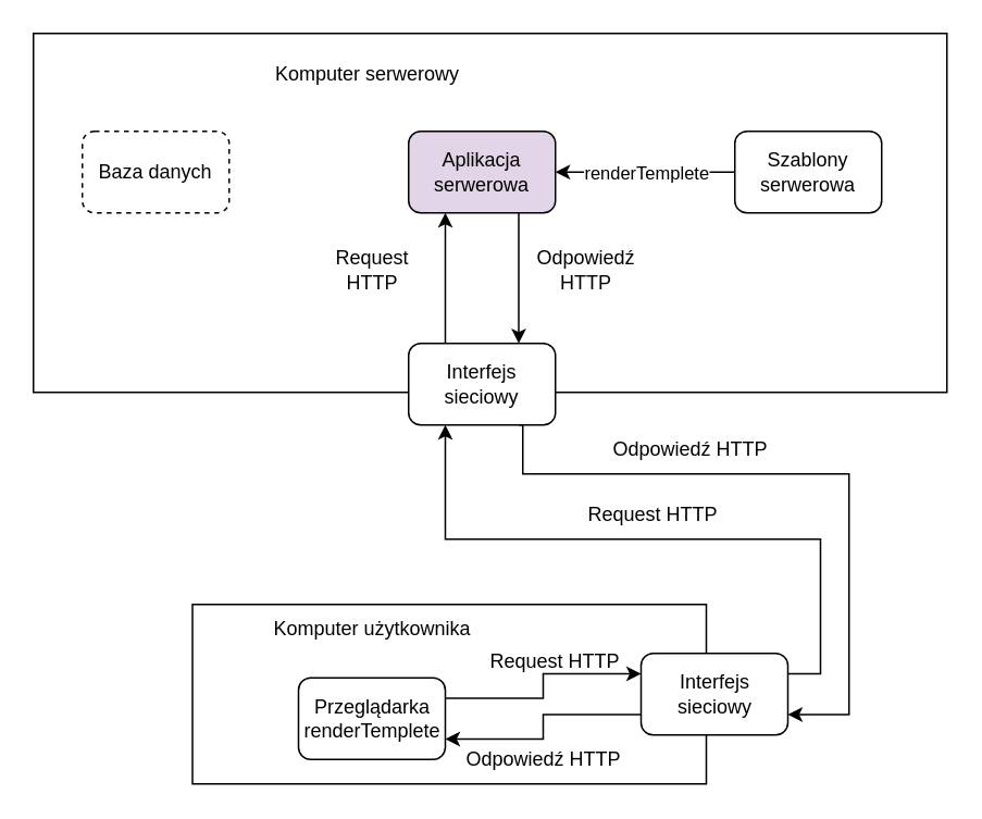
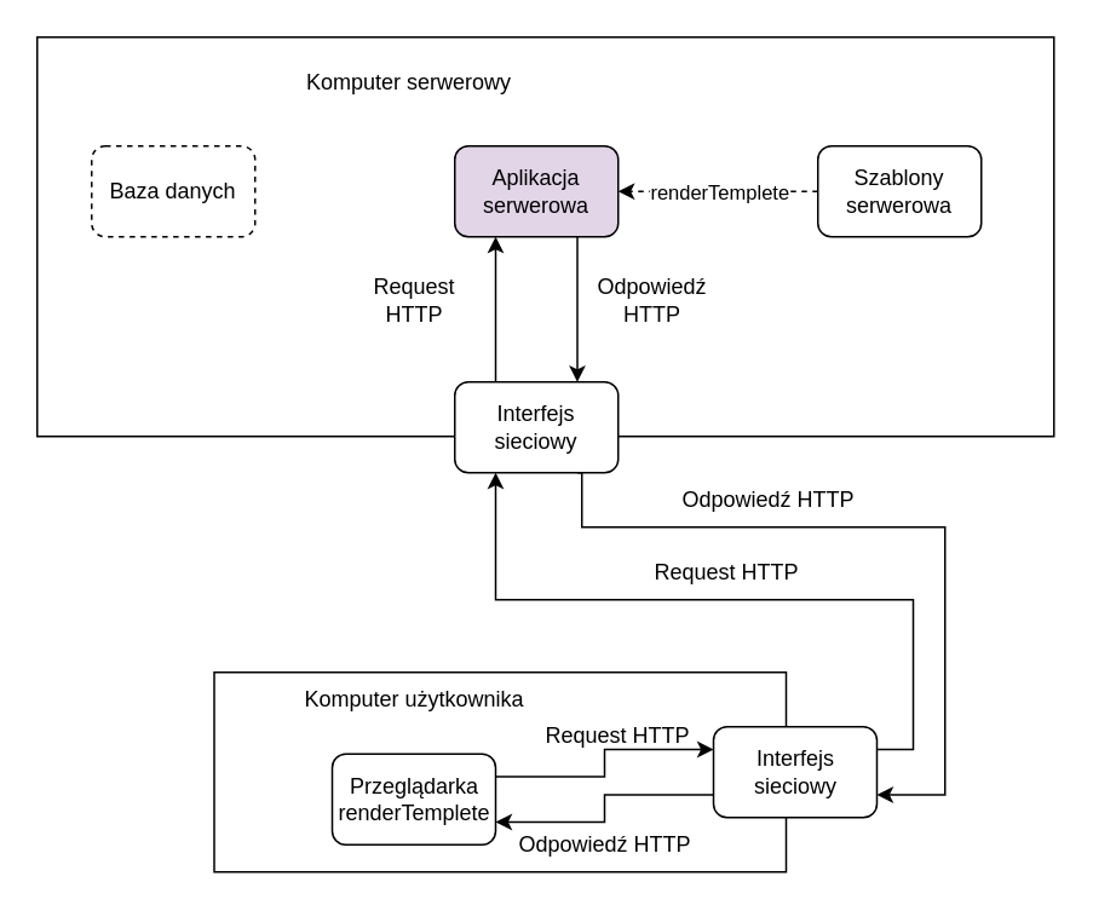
  <mxCell id="0" />
  <mxCell id="1" parent="0" />
  <mxCell id="2" value="" style="rounded=0;whiteSpace=wrap;html=1;" vertex="1" parent="1"><mxGeometry x="117.5" y="370" width="315" height="110" as="geometry" /></mxCell>
  <mxCell id="3" value="" style="rounded=0;whiteSpace=wrap;html=1;" vertex="1" parent="1"><mxGeometry x="20" y="20" width="560" height="220" as="geometry" /></mxCell>
  <mxCell id="4" value="Baza danych" style="rounded=1;whiteSpace=wrap;html=1;dashed=1;" vertex="1" parent="1"><mxGeometry x="50" y="80" width="90" height="50" as="geometry" /></mxCell>
  <mxCell id="5" style="edgeStyle=orthogonalEdgeStyle;rounded=0;orthogonalLoop=1;jettySize=auto;html=1;entryX=0.25;entryY=0;entryDx=0;entryDy=0;exitX=0.25;exitY=1;exitDx=0;exitDy=0;startArrow=classic;startFill=1;endArrow=none;endFill=0;" edge="1" parent="1" source="6" target="17"><mxGeometry relative="1" as="geometry" /></mxCell>
  <mxCell id="6" value="Aplikacja serwerowa" style="rounded=1;whiteSpace=wrap;html=1;fillColor=#e1d5e7;" vertex="1" parent="1"><mxGeometry x="250" y="80" width="90" height="50" as="geometry" /></mxCell>
- <mxCell id="7" style="edgeStyle=orthogonalEdgeStyle;rounded=0;orthogonalLoop=1;jettySize=auto;html=1;entryX=1;entryY=0.5;entryDx=0;entryDy=0;" edge="1" parent="1" source="9" target="6"><mxGeometry relative="1" as="geometry" /></mxCell>
+ <mxCell id="7" style="edgeStyle=orthogonalEdgeStyle;rounded=0;orthogonalLoop=1;jettySize=auto;html=1;entryX=1;entryY=0.5;entryDx=0;entryDy=0;dashed=1;" edge="1" parent="1" source="9" target="6"><mxGeometry relative="1" as="geometry" /></mxCell>
  <mxCell id="8" value="renderTemplete" style="edgeLabel;html=1;align=center;verticalAlign=middle;resizable=0;points=[];" vertex="1" connectable="0" parent="7"><mxGeometry x="0.1" y="2" relative="1" as="geometry"><mxPoint x="6" y="-2" as="offset" /></mxGeometry></mxCell>
  <mxCell id="9" value="Szablony serwerowa" style="rounded=1;whiteSpace=wrap;html=1;" vertex="1" parent="1"><mxGeometry x="450" y="80" width="90" height="50" as="geometry" /></mxCell>
  <mxCell id="10" value="Komputer serwerowy" style="text;html=1;strokeColor=none;fillColor=none;align=center;verticalAlign=middle;whiteSpace=wrap;rounded=0;" vertex="1" parent="1"><mxGeometry x="145" y="30" width="160" height="30" as="geometry" /></mxCell>
  <mxCell id="11" style="edgeStyle=orthogonalEdgeStyle;rounded=0;orthogonalLoop=1;jettySize=auto;html=1;entryX=0;entryY=0.25;entryDx=0;entryDy=0;exitX=1;exitY=0.25;exitDx=0;exitDy=0;" edge="1" parent="1" source="12" target="19"><mxGeometry relative="1" as="geometry" /></mxCell>
  <mxCell id="12" value="Przeglądarka renderTemplete" style="rounded=1;whiteSpace=wrap;html=1;" vertex="1" parent="1"><mxGeometry x="182.5" y="415" width="90" height="50" as="geometry" /></mxCell>
  <mxCell id="13" value="Komputer użytkownika" style="text;html=1;strokeColor=none;fillColor=none;align=center;verticalAlign=middle;whiteSpace=wrap;rounded=0;" vertex="1" parent="1"><mxGeometry x="152.5" y="370" width="150" height="30" as="geometry" /></mxCell>
  <mxCell id="14" style="edgeStyle=orthogonalEdgeStyle;rounded=0;orthogonalLoop=1;jettySize=auto;html=1;entryX=0.75;entryY=1;entryDx=0;entryDy=0;exitX=0.75;exitY=0;exitDx=0;exitDy=0;startArrow=classic;startFill=1;endArrow=none;endFill=0;" edge="1" parent="1" source="17" target="6"><mxGeometry relative="1" as="geometry" /></mxCell>
  <mxCell id="15" style="edgeStyle=orthogonalEdgeStyle;rounded=0;orthogonalLoop=1;jettySize=auto;html=1;entryX=1;entryY=0.25;entryDx=0;entryDy=0;exitX=0.25;exitY=1;exitDx=0;exitDy=0;startArrow=classic;startFill=1;endArrow=none;endFill=0;" edge="1" parent="1" source="17" target="19"><mxGeometry relative="1" as="geometry" /></mxCell>
  <mxCell id="16" style="edgeStyle=orthogonalEdgeStyle;rounded=0;orthogonalLoop=1;jettySize=auto;html=1;entryX=1;entryY=0.75;entryDx=0;entryDy=0;exitX=0.75;exitY=1;exitDx=0;exitDy=0;" edge="1" parent="1" source="17" target="19"><mxGeometry relative="1" as="geometry"><Array as="points"><mxPoint x="320" y="260" /><mxPoint x="320" y="290" /><mxPoint x="520" y="290" /><mxPoint x="520" y="438" /></Array></mxGeometry></mxCell>
  <mxCell id="17" value="Interfejs sieciowy" style="rounded=1;whiteSpace=wrap;html=1;" vertex="1" parent="1"><mxGeometry x="250" y="210" width="90" height="50" as="geometry" /></mxCell>
  <mxCell id="18" style="edgeStyle=orthogonalEdgeStyle;rounded=0;orthogonalLoop=1;jettySize=auto;html=1;entryX=1;entryY=0.75;entryDx=0;entryDy=0;exitX=0;exitY=0.75;exitDx=0;exitDy=0;" edge="1" parent="1" source="19" target="12"><mxGeometry relative="1" as="geometry" /></mxCell>
  <mxCell id="19" value="Interfejs sieciowy" style="rounded=1;whiteSpace=wrap;html=1;" vertex="1" parent="1"><mxGeometry x="392.5" y="400" width="90" height="50" as="geometry" /></mxCell>
  <mxCell id="20" value="Request HTTP" style="text;html=1;strokeColor=none;fillColor=none;align=center;verticalAlign=middle;whiteSpace=wrap;rounded=0;" vertex="1" parent="1"><mxGeometry x="280" y="389.5" width="120" height="30" as="geometry" /></mxCell>
  <mxCell id="21" value="Odpowiedź HTTP" style="text;html=1;strokeColor=none;fillColor=none;align=center;verticalAlign=middle;whiteSpace=wrap;rounded=0;" vertex="1" parent="1"><mxGeometry x="272.5" y="450" width="120" height="30" as="geometry" /></mxCell>
  <mxCell id="22" value="Request HTTP" style="text;html=1;strokeColor=none;fillColor=none;align=center;verticalAlign=middle;whiteSpace=wrap;rounded=0;" vertex="1" parent="1"><mxGeometry x="340" y="300" width="120" height="30" as="geometry" /></mxCell>
  <mxCell id="23" value="Odpowiedź HTTP" style="text;html=1;strokeColor=none;fillColor=none;align=center;verticalAlign=middle;whiteSpace=wrap;rounded=0;" vertex="1" parent="1"><mxGeometry x="362.5" y="260" width="120" height="30" as="geometry" /></mxCell>
  <mxCell id="24" value="Odpowiedź HTTP" style="text;html=1;strokeColor=none;fillColor=none;align=center;verticalAlign=middle;whiteSpace=wrap;rounded=0;" vertex="1" parent="1"><mxGeometry x="325" y="150" width="67.5" height="30" as="geometry" /></mxCell>
  <mxCell id="25" value="Request HTTP" style="text;html=1;strokeColor=none;fillColor=none;align=center;verticalAlign=middle;whiteSpace=wrap;rounded=0;" vertex="1" parent="1"><mxGeometry x="197.5" y="150" width="60" height="30" as="geometry" /></mxCell>
